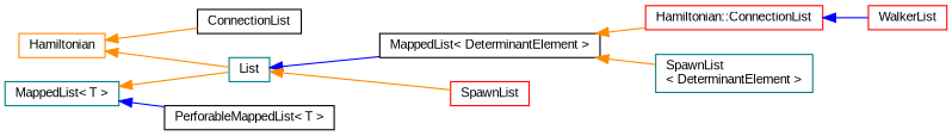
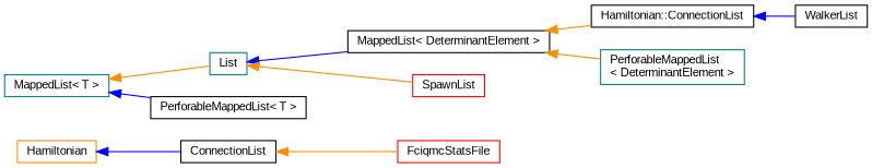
  digraph {
    fontname="Liberation Sans"
    rankdir=LR
    node [color=black fillcolor=white fontname="Liberation Sans" fontsize=10 shape=record style=filled]
    edge [color=darkorange dir=back fontname="Liberation Sans" fontsize=10 labelfontname=Helvetica labelfontsize=10 style=solid]
    n1 [color=darkorange height=0.2 label=Hamiltonian width=0.4]
    n2 [color=teal height=0.2 label=List width=0.4]
    n3 [height=0.2 label=ConnectionList width=0.4]
    n4 [height=0.2 label="MappedList\< DeterminantElement \>" width=0.4]
    n5 [color=red height=0.2 label=SpawnList width=0.4]
+   n6 [color=red height=0.2 label=FciqmcStatsFile width=0.4]
    n7 [color=teal height=0.2 label="MappedList\< T \>" width=0.4]
    n8 [height=0.2 label="PerforableMappedList\< T \>" width=0.4]
-   n9 [color=red height=0.2 label="Hamiltonian::ConnectionList" width=0.4]
-   n10 [color=teal height=0.2 label="SpawnList\l\< DeterminantElement \>" width=0.4]
-   n11 [color=red height=0.2 label=WalkerList width=0.4]
-   n1 -> n2
-   n1 -> n3
+   n9 [height=0.2 label="Hamiltonian::ConnectionList" width=0.4]
+   n10 [color=teal height=0.2 label="PerforableMappedList\l\< DeterminantElement \>" width=0.4]
+   n11 [height=0.2 label=WalkerList width=0.4]
+   n1 -> n3 [color=blue]
    n2 -> n4 [color=blue]
    n2 -> n5
+   n3 -> n6
    n4 -> n9
    n4 -> n10
    n7 -> n2
    n7 -> n8 [color=blue]
    n9 -> n11 [color=blue]
  }
